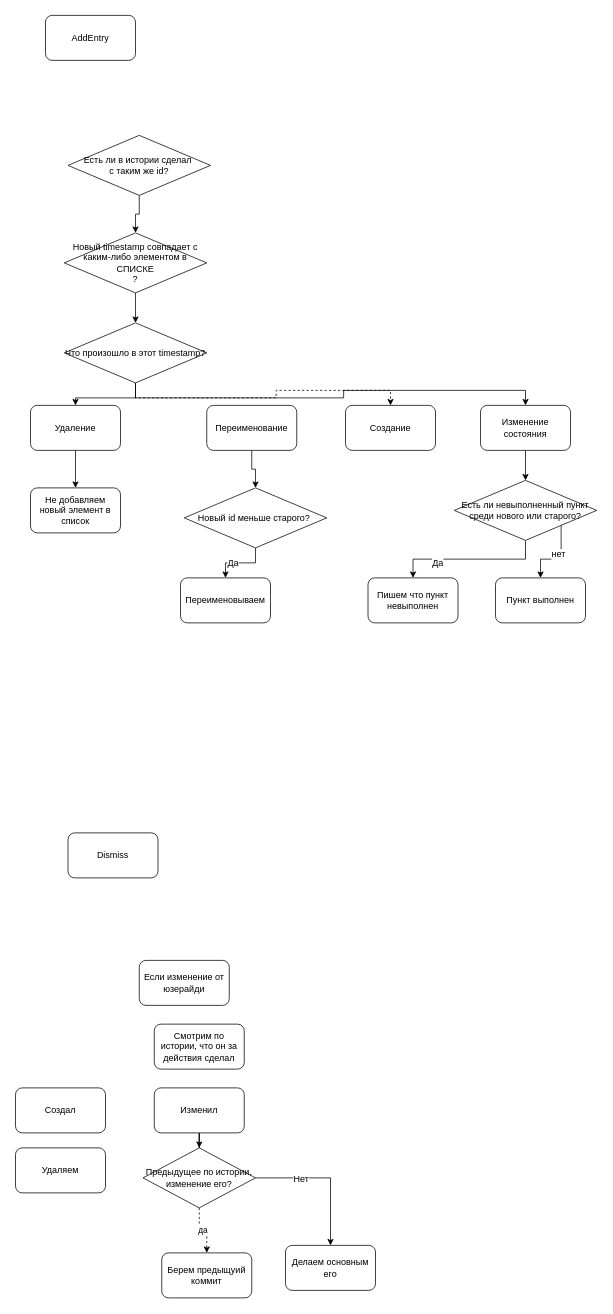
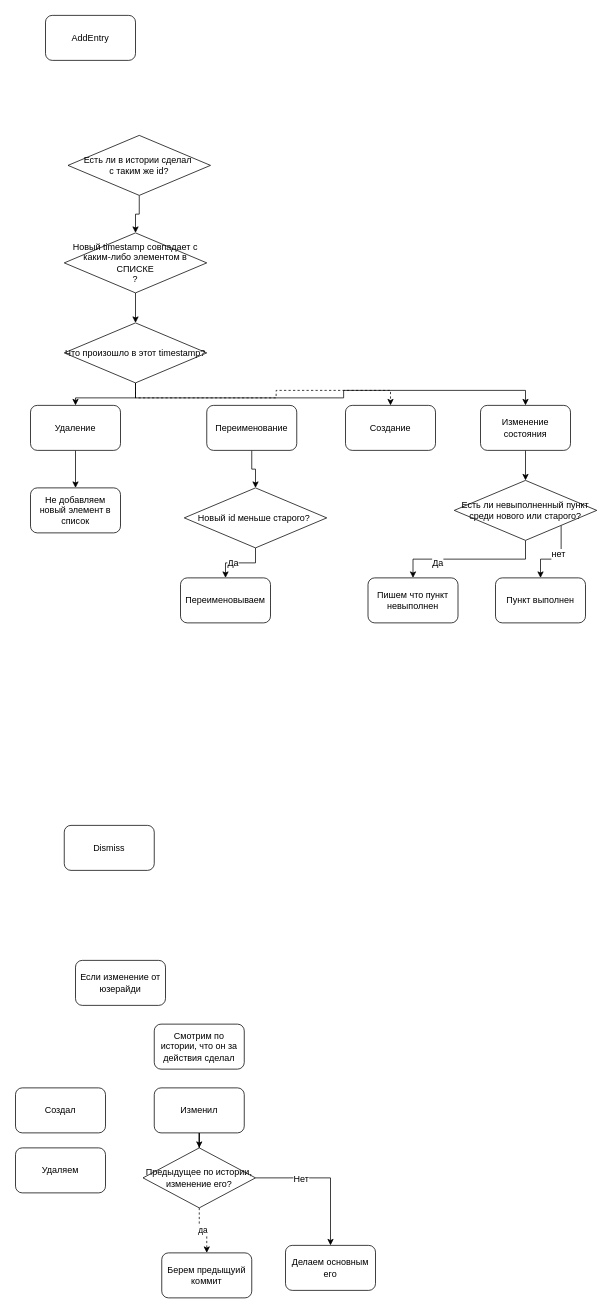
  <mxCell id="0" />
  <mxCell id="1" parent="0" />
  <mxCell id="2" value="AddEntry" style="rounded=1;whiteSpace=wrap;html=1;" vertex="1" parent="1"><mxGeometry x="60" y="20" width="120" height="60" as="geometry" /></mxCell>
  <mxCell id="3" value="" style="edgeStyle=orthogonalEdgeStyle;rounded=0;orthogonalLoop=1;jettySize=auto;html=1;" edge="1" parent="1" source="4" target="6"><mxGeometry relative="1" as="geometry" /></mxCell>
  <mxCell id="4" value="Есть ли в истории сделал&amp;nbsp;&lt;br&gt;с таким же id?" style="rhombus;whiteSpace=wrap;html=1;" vertex="1" parent="1"><mxGeometry x="90" y="180" width="190" height="80" as="geometry" /></mxCell>
  <mxCell id="5" value="" style="edgeStyle=orthogonalEdgeStyle;rounded=0;orthogonalLoop=1;jettySize=auto;html=1;" edge="1" parent="1" source="6" target="10"><mxGeometry relative="1" as="geometry" /></mxCell>
  <mxCell id="6" value="Новый timestamp совпадает с каким-либо элементом в СПИСКЕ&lt;br&gt;?" style="rhombus;whiteSpace=wrap;html=1;" vertex="1" parent="1"><mxGeometry x="85" y="310" width="190" height="80" as="geometry" /></mxCell>
  <mxCell id="7" style="edgeStyle=orthogonalEdgeStyle;rounded=0;orthogonalLoop=1;jettySize=auto;html=1;exitX=0.5;exitY=1;exitDx=0;exitDy=0;" edge="1" parent="1" source="10" target="12"><mxGeometry relative="1" as="geometry" /></mxCell>
  <mxCell id="8" style="edgeStyle=orthogonalEdgeStyle;rounded=0;orthogonalLoop=1;jettySize=auto;html=1;exitX=0.5;exitY=1;exitDx=0;exitDy=0;entryX=0.5;entryY=0;entryDx=0;entryDy=0;" edge="1" parent="1" source="10" target="17"><mxGeometry relative="1" as="geometry" /></mxCell>
  <mxCell id="9" style="edgeStyle=orthogonalEdgeStyle;rounded=0;orthogonalLoop=1;jettySize=auto;html=1;exitX=0.5;exitY=1;exitDx=0;exitDy=0;dashed=1;" edge="1" parent="1" source="10" target="15"><mxGeometry relative="1" as="geometry" /></mxCell>
  <mxCell id="10" value="Что произошло в этот timestamp?" style="rhombus;whiteSpace=wrap;html=1;" vertex="1" parent="1"><mxGeometry x="85" y="430" width="190" height="80" as="geometry" /></mxCell>
  <mxCell id="11" style="edgeStyle=orthogonalEdgeStyle;rounded=0;orthogonalLoop=1;jettySize=auto;html=1;exitX=0.5;exitY=1;exitDx=0;exitDy=0;" edge="1" parent="1" source="12" target="18"><mxGeometry relative="1" as="geometry" /></mxCell>
  <mxCell id="12" value="Удаление" style="rounded=1;whiteSpace=wrap;html=1;" vertex="1" parent="1"><mxGeometry x="40" y="540" width="120" height="60" as="geometry" /></mxCell>
  <mxCell id="13" style="edgeStyle=orthogonalEdgeStyle;rounded=0;orthogonalLoop=1;jettySize=auto;html=1;exitX=0.5;exitY=1;exitDx=0;exitDy=0;entryX=0.5;entryY=0;entryDx=0;entryDy=0;" edge="1" parent="1" source="14" target="21"><mxGeometry relative="1" as="geometry" /></mxCell>
  <mxCell id="14" value="Переименование" style="rounded=1;whiteSpace=wrap;html=1;" vertex="1" parent="1"><mxGeometry x="275" y="540" width="120" height="60" as="geometry" /></mxCell>
  <mxCell id="15" value="Создание" style="rounded=1;whiteSpace=wrap;html=1;" vertex="1" parent="1"><mxGeometry x="460" y="540" width="120" height="60" as="geometry" /></mxCell>
  <mxCell id="16" value="" style="edgeStyle=orthogonalEdgeStyle;rounded=0;orthogonalLoop=1;jettySize=auto;html=1;" edge="1" parent="1" source="17" target="28"><mxGeometry relative="1" as="geometry" /></mxCell>
  <mxCell id="17" value="Изменение состояния" style="rounded=1;whiteSpace=wrap;html=1;" vertex="1" parent="1"><mxGeometry x="640" y="540" width="120" height="60" as="geometry" /></mxCell>
  <mxCell id="18" value="Не добавляем новый элемент в список" style="rounded=1;whiteSpace=wrap;html=1;" vertex="1" parent="1"><mxGeometry x="40" y="650" width="120" height="60" as="geometry" /></mxCell>
  <mxCell id="19" style="edgeStyle=orthogonalEdgeStyle;rounded=0;orthogonalLoop=1;jettySize=auto;html=1;exitX=0.5;exitY=1;exitDx=0;exitDy=0;" edge="1" parent="1" source="21" target="22"><mxGeometry relative="1" as="geometry" /></mxCell>
  <mxCell id="20" value="Да" style="text;html=1;resizable=0;points=[];align=center;verticalAlign=middle;labelBackgroundColor=#ffffff;" vertex="1" connectable="0" parent="19"><mxGeometry x="0.275" y="-1" relative="1" as="geometry"><mxPoint as="offset" /></mxGeometry></mxCell>
  <mxCell id="21" value="Новый id меньше старого?&amp;nbsp;" style="rhombus;whiteSpace=wrap;html=1;" vertex="1" parent="1"><mxGeometry x="245" y="650" width="190" height="80" as="geometry" /></mxCell>
  <mxCell id="22" value="Переименовываем" style="rounded=1;whiteSpace=wrap;html=1;" vertex="1" parent="1"><mxGeometry x="240" y="770" width="120" height="60" as="geometry" /></mxCell>
  <mxCell id="23" value="Пункт выполнен" style="rounded=1;whiteSpace=wrap;html=1;" vertex="1" parent="1"><mxGeometry x="660" y="770" width="120" height="60" as="geometry" /></mxCell>
  <mxCell id="24" style="edgeStyle=orthogonalEdgeStyle;rounded=0;orthogonalLoop=1;jettySize=auto;html=1;" edge="1" parent="1" source="28" target="29"><mxGeometry relative="1" as="geometry" /></mxCell>
  <mxCell id="25" value="Да" style="text;html=1;resizable=0;points=[];align=center;verticalAlign=middle;labelBackgroundColor=#ffffff;" vertex="1" connectable="0" parent="24"><mxGeometry x="0.43" y="4" relative="1" as="geometry"><mxPoint as="offset" /></mxGeometry></mxCell>
  <mxCell id="26" style="edgeStyle=orthogonalEdgeStyle;rounded=0;orthogonalLoop=1;jettySize=auto;html=1;exitX=1;exitY=1;exitDx=0;exitDy=0;" edge="1" parent="1" source="28" target="23"><mxGeometry relative="1" as="geometry" /></mxCell>
  <mxCell id="27" value="нет" style="text;html=1;resizable=0;points=[];align=center;verticalAlign=middle;labelBackgroundColor=#ffffff;" vertex="1" connectable="0" parent="26"><mxGeometry x="-0.225" y="-4" relative="1" as="geometry"><mxPoint as="offset" /></mxGeometry></mxCell>
  <mxCell id="28" value="Есть ли невыполненный пункт среди нового или старого?" style="rhombus;whiteSpace=wrap;html=1;" vertex="1" parent="1"><mxGeometry x="605" y="640" width="190" height="80" as="geometry" /></mxCell>
  <mxCell id="29" value="Пишем что пункт невыполнен" style="rounded=1;whiteSpace=wrap;html=1;" vertex="1" parent="1"><mxGeometry x="490" y="770" width="120" height="60" as="geometry" /></mxCell>
- <mxCell id="30" value="Dismiss&lt;br&gt;" style="rounded=1;whiteSpace=wrap;html=1;" vertex="1" parent="1"><mxGeometry x="90" y="1110" width="120" height="60" as="geometry" /></mxCell>
- <mxCell id="31" value="Если изменение от юзерайди" style="rounded=1;whiteSpace=wrap;html=1;" vertex="1" parent="1"><mxGeometry x="185" y="1280" width="120" height="60" as="geometry" /></mxCell>
+ <mxCell id="30" value="Dismiss&lt;br&gt;" style="rounded=1;whiteSpace=wrap;html=1;" vertex="1" parent="1"><mxGeometry x="85" y="1100" width="120" height="60" as="geometry" /></mxCell>
+ <mxCell id="31" value="Если изменение от юзерайди" style="rounded=1;whiteSpace=wrap;html=1;" vertex="1" parent="1"><mxGeometry x="100" y="1280" width="120" height="60" as="geometry" /></mxCell>
  <mxCell id="32" value="Смотрим по истории, что он за действия сделал" style="rounded=1;whiteSpace=wrap;html=1;" vertex="1" parent="1"><mxGeometry x="205" y="1365" width="120" height="60" as="geometry" /></mxCell>
  <mxCell id="33" value="Создал" style="rounded=1;whiteSpace=wrap;html=1;" vertex="1" parent="1"><mxGeometry x="20" y="1450" width="120" height="60" as="geometry" /></mxCell>
  <mxCell id="34" value="Удаляем" style="rounded=1;whiteSpace=wrap;html=1;" vertex="1" parent="1"><mxGeometry x="20" y="1530" width="120" height="60" as="geometry" /></mxCell>
  <mxCell id="35" style="edgeStyle=orthogonalEdgeStyle;rounded=0;orthogonalLoop=1;jettySize=auto;html=1;exitX=0.5;exitY=1;exitDx=0;exitDy=0;" edge="1" parent="1" source="36" target="41"><mxGeometry relative="1" as="geometry" /></mxCell>
  <mxCell id="36" value="Изменил" style="rounded=1;whiteSpace=wrap;html=1;" vertex="1" parent="1"><mxGeometry x="205" y="1450" width="120" height="60" as="geometry" /></mxCell>
  <mxCell id="37" value="Берем предыщуий коммит" style="rounded=1;whiteSpace=wrap;html=1;" vertex="1" parent="1"><mxGeometry x="215" y="1670" width="120" height="60" as="geometry" /></mxCell>
  <mxCell id="38" value="да" style="edgeStyle=orthogonalEdgeStyle;rounded=0;orthogonalLoop=1;jettySize=auto;html=1;dashed=1;" edge="1" parent="1" source="41" target="37"><mxGeometry relative="1" as="geometry" /></mxCell>
  <mxCell id="39" style="edgeStyle=orthogonalEdgeStyle;rounded=0;orthogonalLoop=1;jettySize=auto;html=1;exitX=1;exitY=0.5;exitDx=0;exitDy=0;entryX=0.5;entryY=0;entryDx=0;entryDy=0;" edge="1" parent="1" source="41" target="42"><mxGeometry relative="1" as="geometry" /></mxCell>
  <mxCell id="40" value="Нет" style="text;html=1;resizable=0;points=[];align=center;verticalAlign=middle;labelBackgroundColor=#ffffff;" vertex="1" connectable="0" parent="39"><mxGeometry x="-0.368" y="-1" relative="1" as="geometry"><mxPoint as="offset" /></mxGeometry></mxCell>
  <mxCell id="41" value="&lt;span style=&quot;white-space: normal&quot;&gt;Предыдущее по истории, изменение его?&lt;/span&gt;" style="rhombus;whiteSpace=wrap;html=1;" vertex="1" parent="1"><mxGeometry x="190" y="1530" width="150" height="80" as="geometry" /></mxCell>
  <mxCell id="42" value="Делаем основным его" style="rounded=1;whiteSpace=wrap;html=1;" vertex="1" parent="1"><mxGeometry x="380" y="1660" width="120" height="60" as="geometry" /></mxCell>
